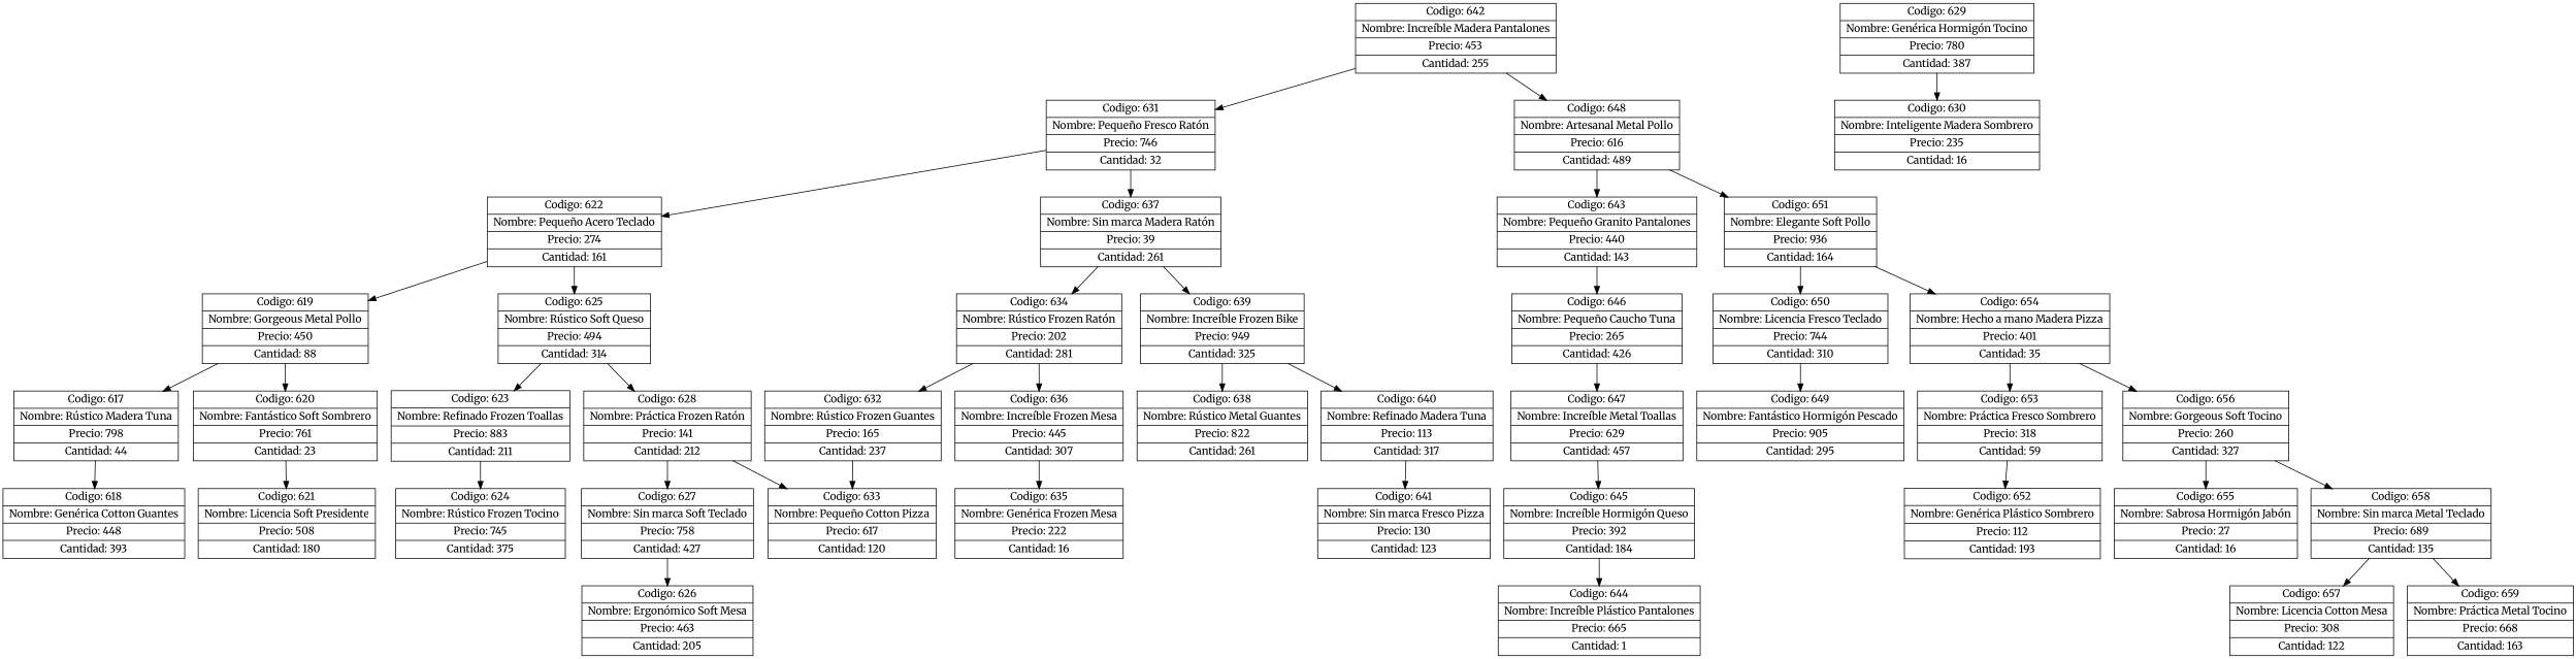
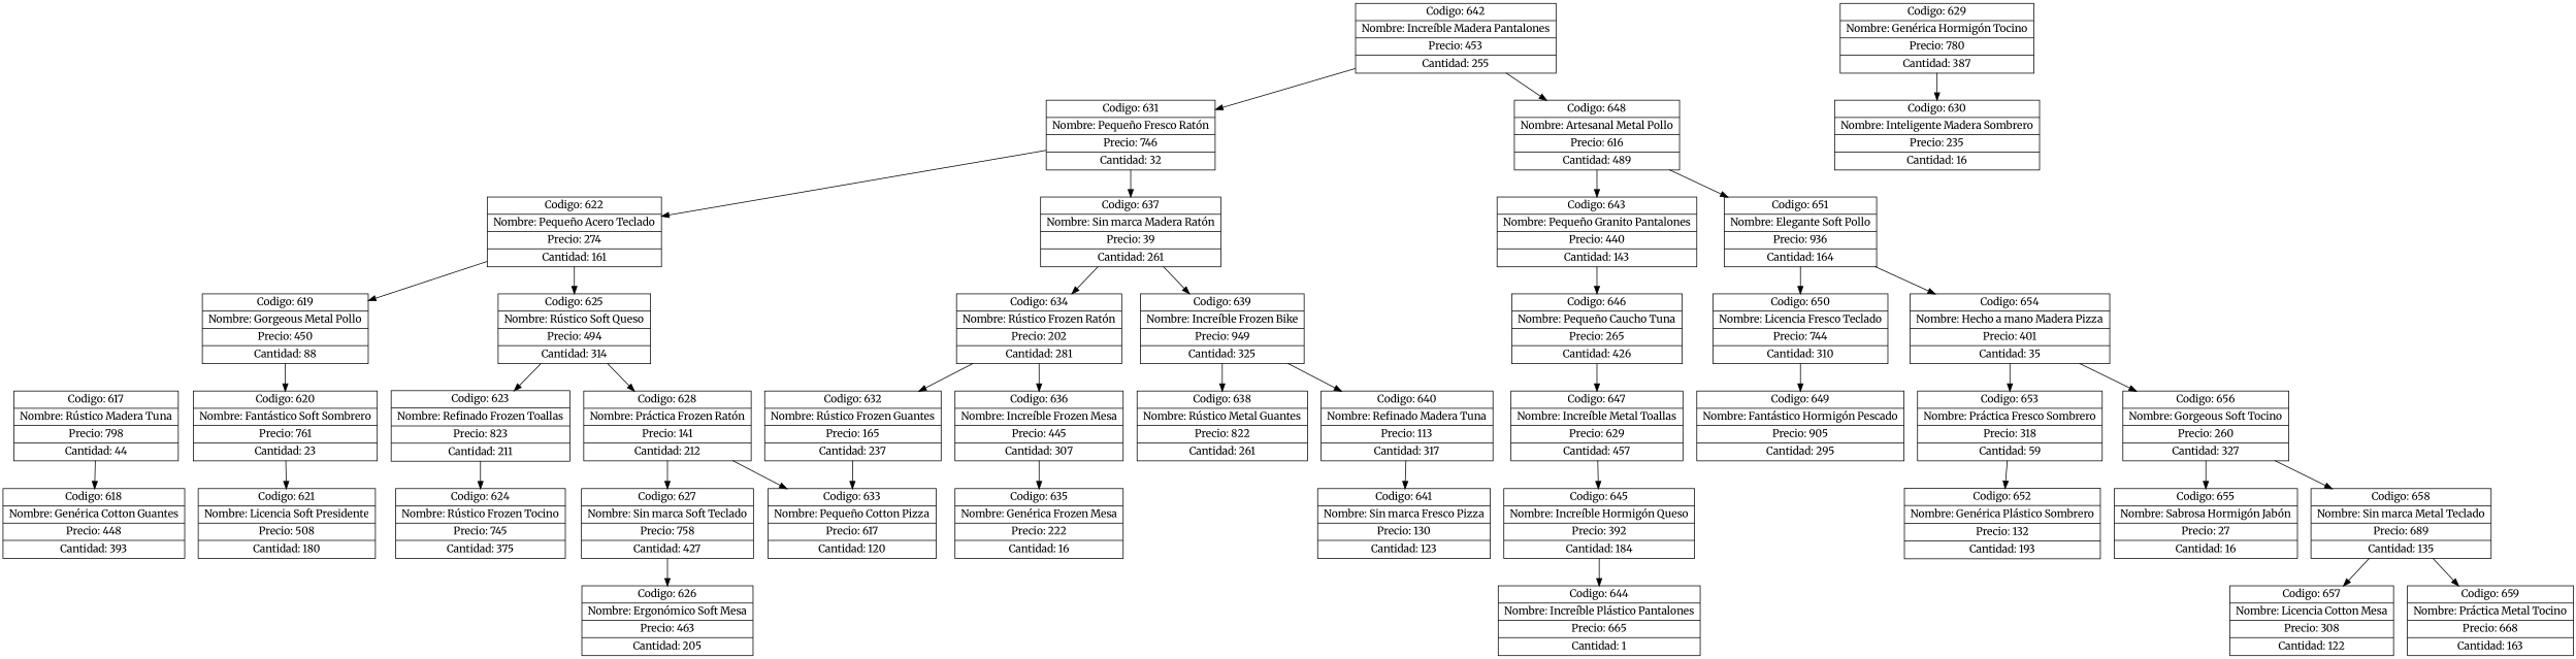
  digraph {
    fontname=Merriweather
    node [fontname=Merriweather shape=record]
    edge [fontname=Merriweather]
    n1 [label="{ Codigo: 642 | Nombre: Increíble Madera Pantalones | Precio: 453 | Cantidad: 255}"]
    n2 [label="{ Codigo: 631 | Nombre: Pequeño Fresco Ratón | Precio: 746 | Cantidad: 32}"]
    n3 [label="{ Codigo: 648 | Nombre: Artesanal Metal Pollo | Precio: 616 | Cantidad: 489}"]
    n4 [label="{ Codigo: 622 | Nombre: Pequeño Acero Teclado | Precio: 274 | Cantidad: 161}"]
    n5 [label="{ Codigo: 637 | Nombre: Sin marca Madera Ratón | Precio: 39 | Cantidad: 261}"]
    n6 [label="{ Codigo: 643 | Nombre: Pequeño Granito Pantalones | Precio: 440 | Cantidad: 143}"]
    n7 [label="{ Codigo: 651 | Nombre: Elegante Soft Pollo | Precio: 936 | Cantidad: 164}"]
    n8 [label="{ Codigo: 619 | Nombre: Gorgeous Metal Pollo | Precio: 450 | Cantidad: 88}"]
    n9 [label="{ Codigo: 625 | Nombre: Rústico Soft Queso | Precio: 494 | Cantidad: 314}"]
    n10 [label="{ Codigo: 634 | Nombre: Rústico Frozen Ratón | Precio: 202 | Cantidad: 281}"]
    n11 [label="{ Codigo: 639 | Nombre: Increíble Frozen Bike | Precio: 949 | Cantidad: 325}"]
    n12 [label="{ Codigo: 617 | Nombre: Rústico Madera Tuna | Precio: 798 | Cantidad: 44}"]
    n13 [label="{ Codigo: 620 | Nombre: Fantástico Soft Sombrero | Precio: 761 | Cantidad: 23}"]
-   n14 [label="{ Codigo: 623 | Nombre: Refinado Frozen Toallas | Precio: 883 | Cantidad: 211}"]
+   n14 [label="{ Codigo: 623 | Nombre: Refinado Frozen Toallas | Precio: 823 | Cantidad: 211}"]
    n15 [label="{ Codigo: 628 | Nombre: Práctica Frozen Ratón | Precio: 141 | Cantidad: 212}"]
    n16 [label="{ Codigo: 618 | Nombre: Genérica Cotton Guantes | Precio: 448 | Cantidad: 393}"]
    n17 [label="{ Codigo: 621 | Nombre: Licencia Soft Presidente | Precio: 508 | Cantidad: 180}"]
    n18 [label="{ Codigo: 624 | Nombre: Rústico Frozen Tocino | Precio: 745 | Cantidad: 375}"]
    n19 [label="{ Codigo: 627 | Nombre: Sin marca Soft Teclado | Precio: 758 | Cantidad: 427}"]
    n20 [label="{ Codigo: 633 | Nombre: Pequeño Cotton Pizza | Precio: 617 | Cantidad: 120}"]
    n21 [label="{ Codigo: 626 | Nombre: Ergonómico Soft Mesa | Precio: 463 | Cantidad: 205}"]
    n22 [label="{ Codigo: 629 | Nombre: Genérica Hormigón Tocino | Precio: 780 | Cantidad: 387}"]
    n23 [label="{ Codigo: 630 | Nombre: Inteligente Madera Sombrero | Precio: 235 | Cantidad: 16}"]
    n24 [label="{ Codigo: 632 | Nombre: Rústico Frozen Guantes | Precio: 165 | Cantidad: 237}"]
    n25 [label="{ Codigo: 636 | Nombre: Increíble Frozen Mesa | Precio: 445 | Cantidad: 307}"]
    n26 [label="{ Codigo: 638 | Nombre: Rústico Metal Guantes | Precio: 822 | Cantidad: 261}"]
    n27 [label="{ Codigo: 640 | Nombre: Refinado Madera Tuna | Precio: 113 | Cantidad: 317}"]
    n28 [label="{ Codigo: 635 | Nombre: Genérica Frozen Mesa | Precio: 222 | Cantidad: 16}"]
    n29 [label="{ Codigo: 641 | Nombre: Sin marca Fresco Pizza | Precio: 130 | Cantidad: 123}"]
    n30 [label="{ Codigo: 646 | Nombre: Pequeño Caucho Tuna | Precio: 265 | Cantidad: 426}"]
    n31 [label="{ Codigo: 650 | Nombre: Licencia Fresco Teclado | Precio: 744 | Cantidad: 310}"]
    n32 [label="{ Codigo: 654 | Nombre: Hecho a mano Madera Pizza | Precio: 401 | Cantidad: 35}"]
    n33 [label="{ Codigo: 647 | Nombre: Increíble Metal Toallas | Precio: 629 | Cantidad: 457}"]
    n34 [label="{ Codigo: 645 | Nombre: Increíble Hormigón Queso | Precio: 392 | Cantidad: 184}"]
    n35 [label="{ Codigo: 644 | Nombre: Increíble Plástico Pantalones | Precio: 665 | Cantidad: 1}"]
    n36 [label="{ Codigo: 649 | Nombre: Fantástico Hormigón Pescado | Precio: 905 | Cantidad: 295}"]
    n37 [label="{ Codigo: 653 | Nombre: Práctica Fresco Sombrero | Precio: 318 | Cantidad: 59}"]
    n38 [label="{ Codigo: 656 | Nombre: Gorgeous Soft Tocino | Precio: 260 | Cantidad: 327}"]
-   n39 [label="{ Codigo: 652 | Nombre: Genérica Plástico Sombrero | Precio: 112 | Cantidad: 193}"]
+   n39 [label="{ Codigo: 652 | Nombre: Genérica Plástico Sombrero | Precio: 132 | Cantidad: 193}"]
    n40 [label="{ Codigo: 655 | Nombre: Sabrosa Hormigón Jabón | Precio: 27 | Cantidad: 16}"]
    n41 [label="{ Codigo: 658 | Nombre: Sin marca Metal Teclado | Precio: 689 | Cantidad: 135}"]
    n42 [label="{ Codigo: 657 | Nombre: Licencia Cotton Mesa | Precio: 308 | Cantidad: 122}"]
    n43 [label="{ Codigo: 659 | Nombre: Práctica Metal Tocino | Precio: 668 | Cantidad: 163}"]
    n1 -> n2
    n1 -> n3
    n2 -> n4
    n2 -> n5
    n3 -> n6
    n3 -> n7
    n4 -> n8
    n4 -> n9
    n5 -> n10
    n5 -> n11
    n6 -> n30
    n7 -> n31
    n7 -> n32
-   n8 -> n12
    n8 -> n13
    n9 -> n14
    n9 -> n15
    n10 -> n24
    n10 -> n25
    n11 -> n26
    n11 -> n27
    n12 -> n16
    n13 -> n17
    n14 -> n18
    n15 -> n19
    n15 -> n20
    n19 -> n21
    n22 -> n23
    n24 -> n20
    n25 -> n28
    n27 -> n29
    n30 -> n33
    n31 -> n36
    n32 -> n37
    n32 -> n38
    n33 -> n34
    n34 -> n35
    n37 -> n39
    n38 -> n40
    n38 -> n41
    n41 -> n42
    n41 -> n43
  }
